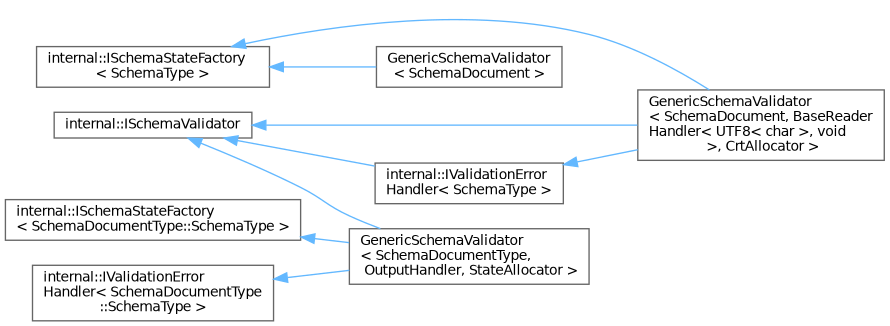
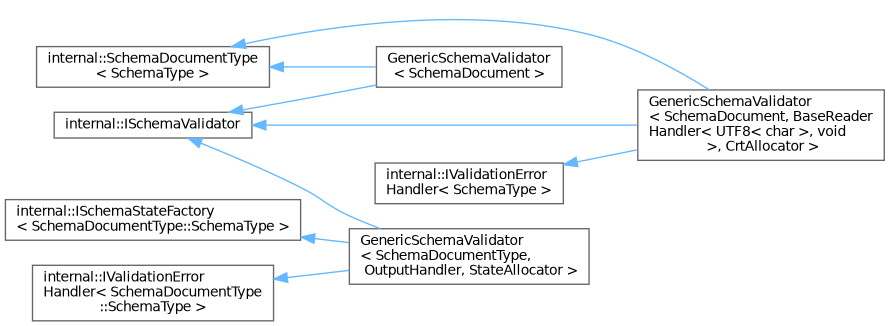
  digraph {
    rankdir=LR
    node [color=grey40 fillcolor=white fontname=Helvetica fontsize=10 shape=box style=filled]
    edge [color=steelblue1 dir=back fontname=Helvetica fontsize=10 labelfontname=Helvetica labelfontsize=10 style=solid]
-   n1 [height=0.2 label="internal::ISchemaStateFactory\l\< SchemaType \>" width=0.4]
+   n1 [height=0.2 label="internal::SchemaDocumentType\l\< SchemaType \>" width=0.4]
    n2 [height=0.2 label="GenericSchemaValidator\l\< SchemaDocument, BaseReader\lHandler\< UTF8\< char \>, void\l \>, CrtAllocator \>" width=0.4]
    n3 [height=0.2 label="GenericSchemaValidator\l\< SchemaDocument \>" width=0.4]
    n4 [height=0.2 label="internal::ISchemaStateFactory\l\< SchemaDocumentType::SchemaType \>" width=0.4]
    n5 [height=0.2 label="GenericSchemaValidator\l\< SchemaDocumentType,\l OutputHandler, StateAllocator \>" width=0.4]
    n6 [height=0.2 label="internal::ISchemaValidator" width=0.4]
    n7 [height=0.2 label="internal::IValidationError\lHandler\< SchemaType \>" width=0.4]
    n8 [height=0.2 label="internal::IValidationError\lHandler\< SchemaDocumentType\l::SchemaType \>" width=0.4]
    n1 -> n2
    n1 -> n3
    n4 -> n5
    n6 -> n2
-   n6 -> n7
+   n6 -> n3
    n6 -> n5
    n7 -> n2
    n8 -> n5
  }
